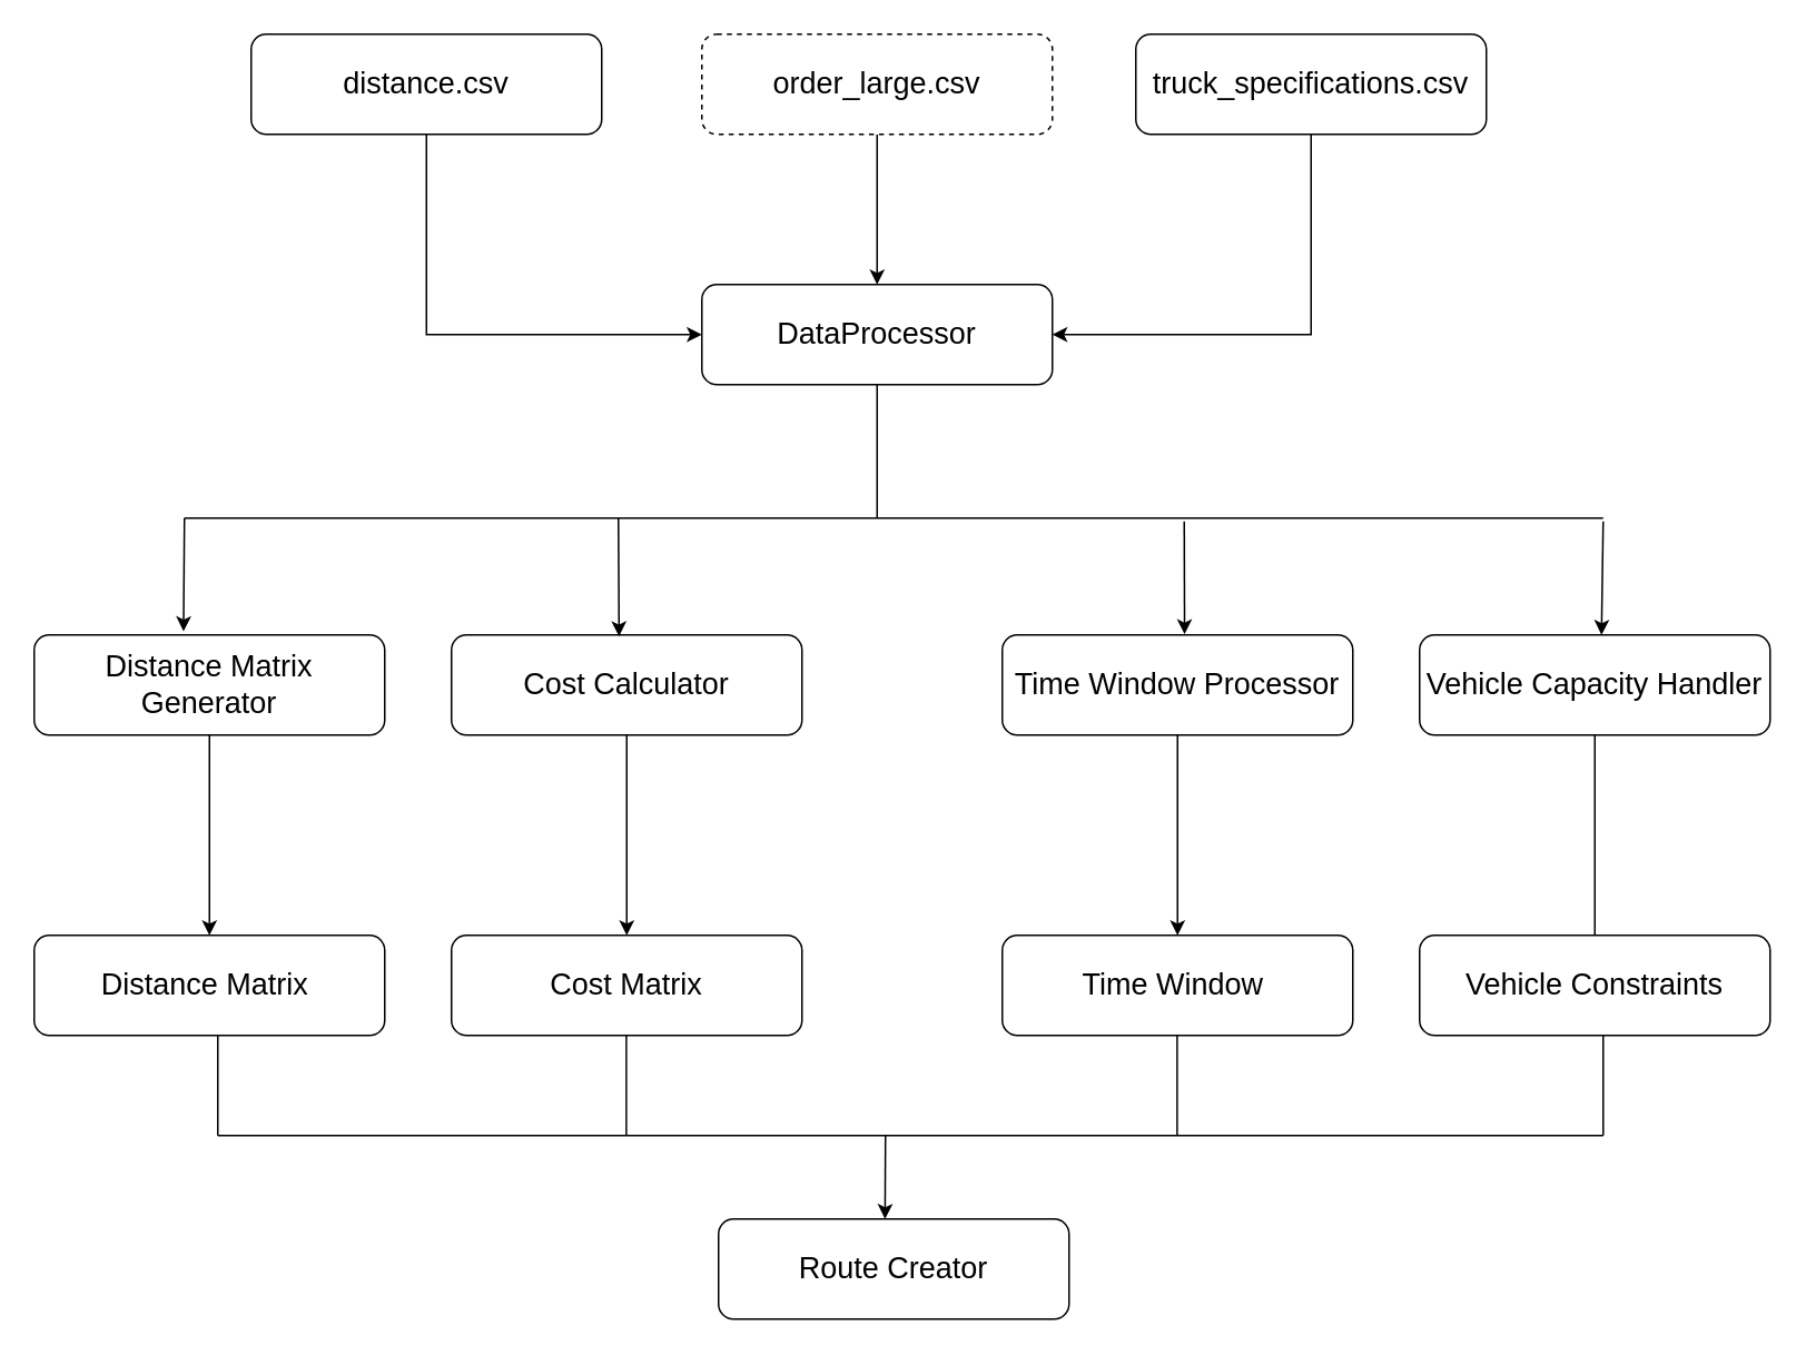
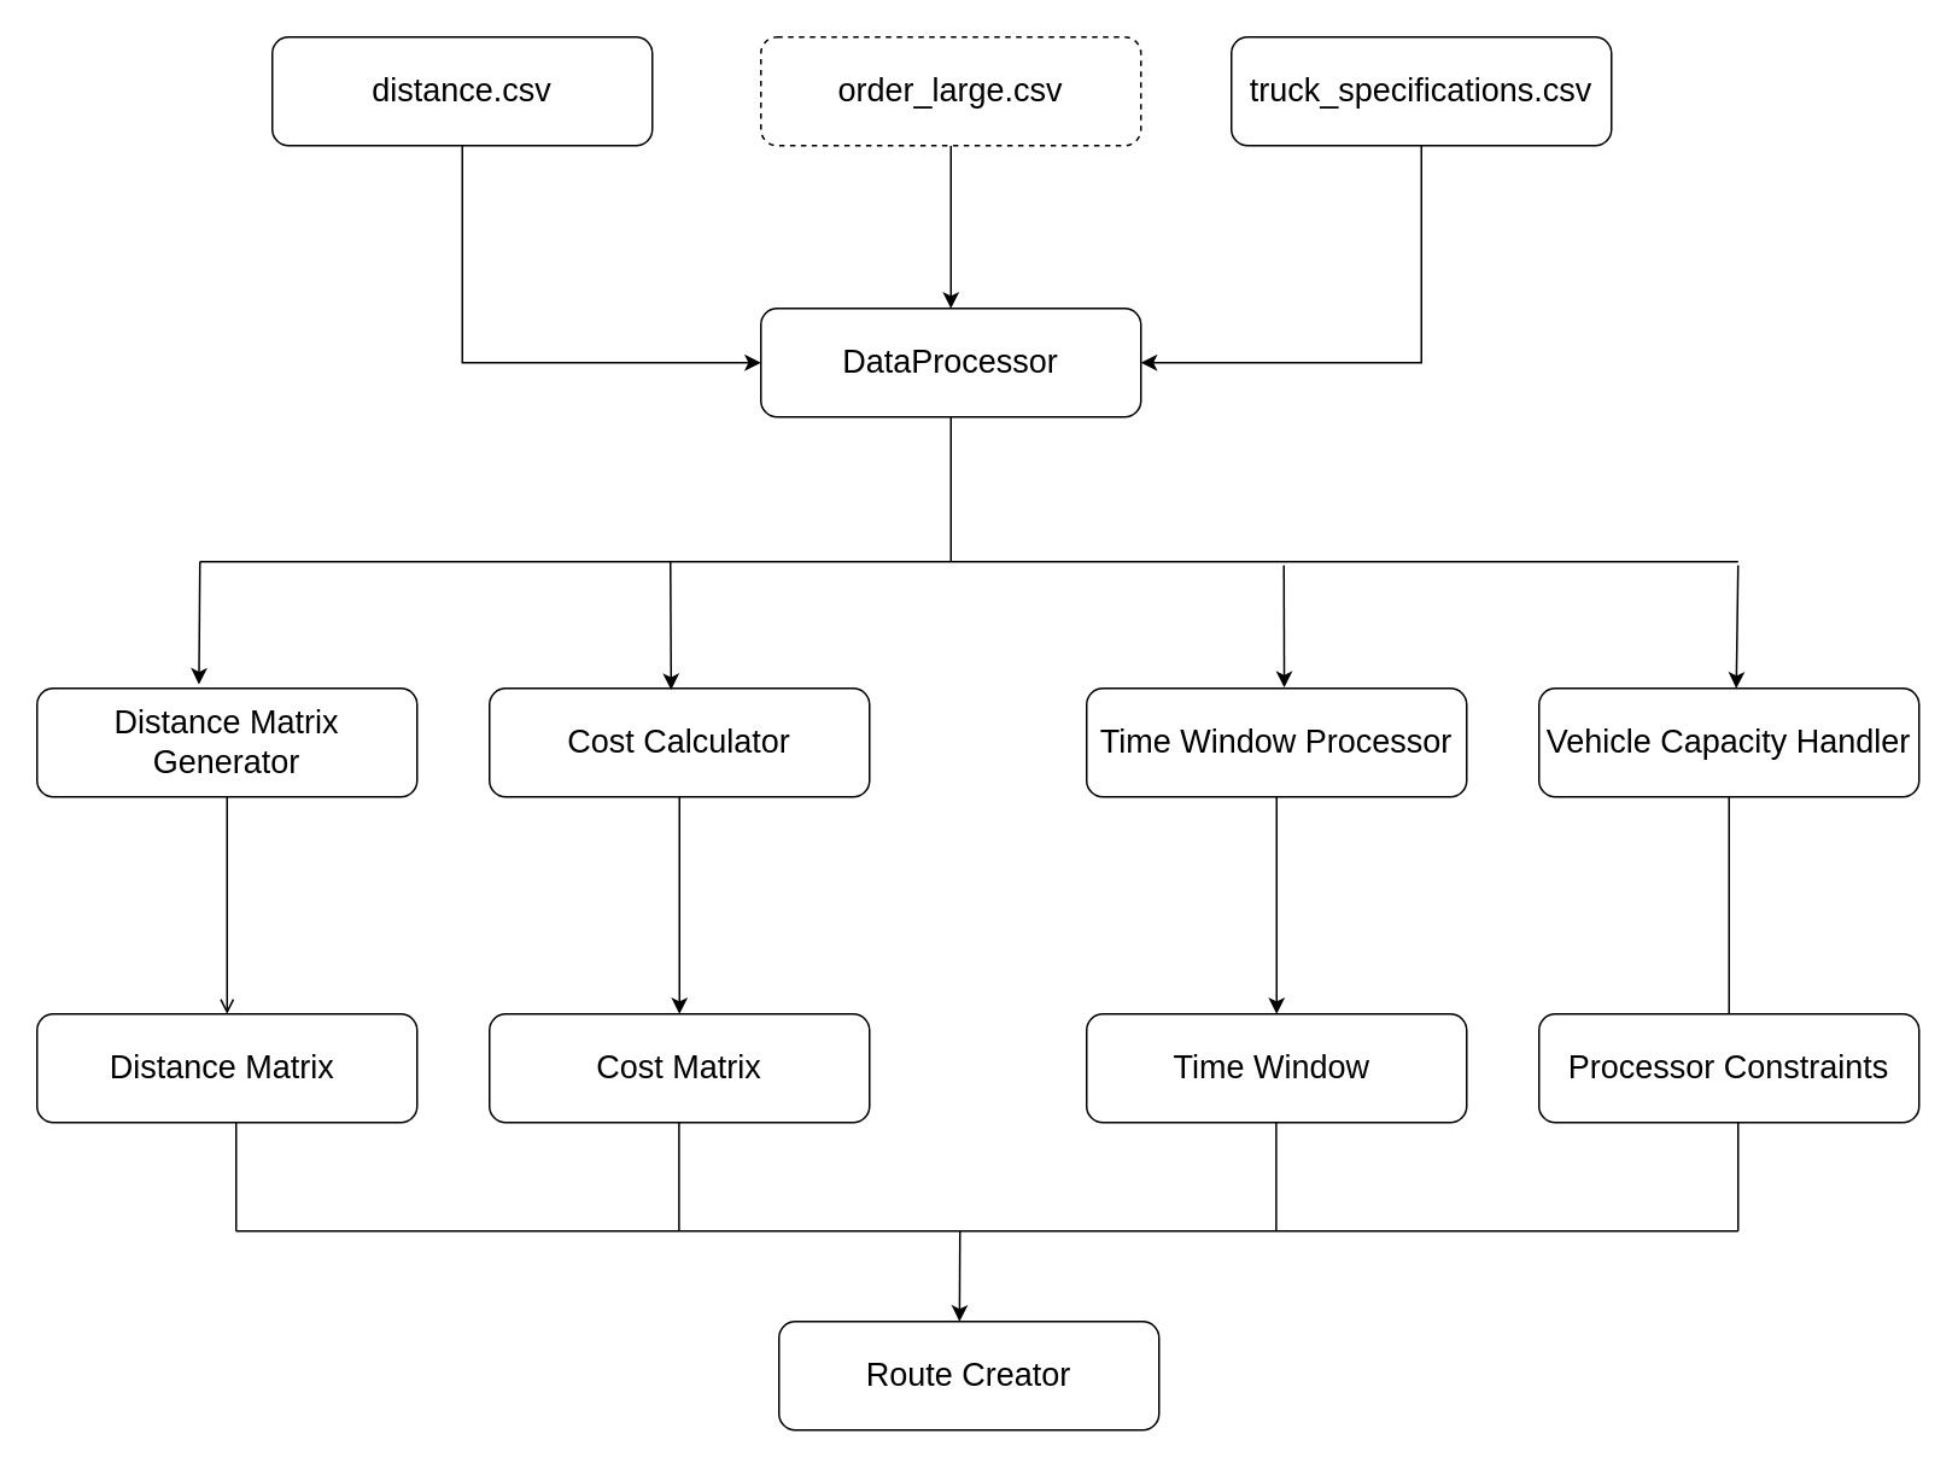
  <mxCell id="0" />
  <mxCell id="1" parent="0" />
  <mxCell id="2" style="edgeStyle=orthogonalEdgeStyle;rounded=0;orthogonalLoop=1;jettySize=auto;html=1;exitX=0.5;exitY=1;exitDx=0;exitDy=0;entryX=0;entryY=0.5;entryDx=0;entryDy=0;" edge="1" parent="1" source="3" target="8"><mxGeometry relative="1" as="geometry" /></mxCell>
  <mxCell id="3" value="&lt;font style=&quot;font-size: 18px;&quot;&gt;distance.csv&lt;/font&gt;" style="rounded=1;whiteSpace=wrap;html=1;" vertex="1" parent="1"><mxGeometry x="150" y="20" width="210" height="60" as="geometry" /></mxCell>
  <mxCell id="4" style="edgeStyle=orthogonalEdgeStyle;rounded=0;orthogonalLoop=1;jettySize=auto;html=1;exitX=0.5;exitY=1;exitDx=0;exitDy=0;" edge="1" parent="1" source="5" target="8"><mxGeometry relative="1" as="geometry" /></mxCell>
  <mxCell id="5" value="&lt;font style=&quot;font-size: 18px;&quot;&gt;order_large.csv&lt;/font&gt;" style="rounded=1;whiteSpace=wrap;html=1;dashed=1;" vertex="1" parent="1"><mxGeometry x="420" y="20" width="210" height="60" as="geometry" /></mxCell>
  <mxCell id="6" style="edgeStyle=orthogonalEdgeStyle;rounded=0;orthogonalLoop=1;jettySize=auto;html=1;exitX=0.5;exitY=1;exitDx=0;exitDy=0;entryX=1;entryY=0.5;entryDx=0;entryDy=0;" edge="1" parent="1" source="7" target="8"><mxGeometry relative="1" as="geometry" /></mxCell>
  <mxCell id="7" value="&lt;font style=&quot;font-size: 18px;&quot;&gt;truck_specifications.csv&lt;/font&gt;" style="rounded=1;whiteSpace=wrap;html=1;" vertex="1" parent="1"><mxGeometry x="680" y="20" width="210" height="60" as="geometry" /></mxCell>
  <mxCell id="8" value="&lt;font style=&quot;font-size: 18px;&quot;&gt;DataProcessor&lt;/font&gt;" style="rounded=1;whiteSpace=wrap;html=1;" vertex="1" parent="1"><mxGeometry x="420" y="170" width="210" height="60" as="geometry" /></mxCell>
- <mxCell id="9" style="edgeStyle=orthogonalEdgeStyle;rounded=0;orthogonalLoop=1;jettySize=auto;html=1;entryX=0.5;entryY=0;entryDx=0;entryDy=0;" edge="1" parent="1" source="10" target="23"><mxGeometry relative="1" as="geometry" /></mxCell>
+ <mxCell id="9" style="edgeStyle=orthogonalEdgeStyle;rounded=0;orthogonalLoop=1;jettySize=auto;html=1;entryX=0.5;entryY=0;entryDx=0;entryDy=0;endArrow=open;" edge="1" parent="1" source="10" target="23"><mxGeometry relative="1" as="geometry" /></mxCell>
  <mxCell id="10" value="&lt;span style=&quot;font-size: 18px;&quot;&gt;Distance Matrix Generator&lt;/span&gt;" style="rounded=1;whiteSpace=wrap;html=1;" vertex="1" parent="1"><mxGeometry x="20" y="380" width="210" height="60" as="geometry" /></mxCell>
  <mxCell id="11" style="edgeStyle=orthogonalEdgeStyle;rounded=0;orthogonalLoop=1;jettySize=auto;html=1;entryX=0.5;entryY=0;entryDx=0;entryDy=0;" edge="1" parent="1" source="12" target="24"><mxGeometry relative="1" as="geometry" /></mxCell>
  <mxCell id="12" value="&lt;font style=&quot;font-size: 18px;&quot;&gt;Cost Calculator&lt;/font&gt;" style="rounded=1;whiteSpace=wrap;html=1;" vertex="1" parent="1"><mxGeometry x="270" y="380" width="210" height="60" as="geometry" /></mxCell>
  <mxCell id="13" style="edgeStyle=orthogonalEdgeStyle;rounded=0;orthogonalLoop=1;jettySize=auto;html=1;exitX=0.5;exitY=1;exitDx=0;exitDy=0;entryX=0.5;entryY=0;entryDx=0;entryDy=0;" edge="1" parent="1" source="14" target="25"><mxGeometry relative="1" as="geometry" /></mxCell>
  <mxCell id="14" value="&lt;font style=&quot;font-size: 18px;&quot;&gt;Time Window Processor&lt;/font&gt;" style="rounded=1;whiteSpace=wrap;html=1;" vertex="1" parent="1"><mxGeometry x="600" y="380" width="210" height="60" as="geometry" /></mxCell>
  <mxCell id="15" style="edgeStyle=orthogonalEdgeStyle;rounded=0;orthogonalLoop=1;jettySize=auto;html=1;exitX=0.5;exitY=1;exitDx=0;exitDy=0;entryX=0.5;entryY=0;entryDx=0;entryDy=0;endArrow=none;" edge="1" parent="1" source="16" target="26"><mxGeometry relative="1" as="geometry" /></mxCell>
  <mxCell id="16" value="&lt;span style=&quot;font-size: 18px;&quot;&gt;Vehicle Capacity Handler&lt;/span&gt;" style="rounded=1;whiteSpace=wrap;html=1;" vertex="1" parent="1"><mxGeometry x="850" y="380" width="210" height="60" as="geometry" /></mxCell>
  <mxCell id="17" value="" style="endArrow=none;html=1;rounded=0;entryX=0.5;entryY=1;entryDx=0;entryDy=0;" edge="1" parent="1" target="8"><mxGeometry width="50" height="50" relative="1" as="geometry"><mxPoint x="525" y="310" as="sourcePoint" /><mxPoint x="470" y="360" as="targetPoint" /></mxGeometry></mxCell>
  <mxCell id="18" value="" style="endArrow=none;html=1;rounded=0;" edge="1" parent="1"><mxGeometry width="50" height="50" relative="1" as="geometry"><mxPoint y="310" as="sourcePoint" x="110" /><mxPoint x="960" y="310" as="targetPoint" /></mxGeometry></mxCell>
  <mxCell id="19" value="" style="endArrow=classic;html=1;rounded=0;entryX=0.426;entryY=-0.036;entryDx=0;entryDy=0;entryPerimeter=0;" edge="1" parent="1" target="10"><mxGeometry width="50" height="50" relative="1" as="geometry"><mxPoint y="310" as="sourcePoint" x="110" /><mxPoint x="490" y="290" as="targetPoint" /></mxGeometry></mxCell>
  <mxCell id="20" value="" style="endArrow=classic;html=1;rounded=0;entryX=0.478;entryY=0.014;entryDx=0;entryDy=0;entryPerimeter=0;" edge="1" parent="1" target="12"><mxGeometry width="50" height="50" relative="1" as="geometry"><mxPoint x="370" y="310" as="sourcePoint" /><mxPoint x="414.5" y="380" as="targetPoint" /></mxGeometry></mxCell>
  <mxCell id="21" value="" style="endArrow=classic;html=1;rounded=0;entryX=0.52;entryY=-0.007;entryDx=0;entryDy=0;entryPerimeter=0;" edge="1" parent="1" target="14"><mxGeometry width="50" height="50" relative="1" as="geometry"><mxPoint x="709" y="312" as="sourcePoint" /><mxPoint x="704.5" y="380" as="targetPoint" /></mxGeometry></mxCell>
  <mxCell id="22" value="" style="endArrow=classic;html=1;rounded=0;entryX=0.426;entryY=-0.036;entryDx=0;entryDy=0;entryPerimeter=0;" edge="1" parent="1"><mxGeometry width="50" height="50" relative="1" as="geometry"><mxPoint x="960" y="312" as="sourcePoint" /><mxPoint x="959" y="380" as="targetPoint" /></mxGeometry></mxCell>
  <mxCell id="23" value="&lt;span style=&quot;font-size: 18px;&quot;&gt;Distance Matrix&amp;nbsp;&lt;/span&gt;" style="rounded=1;whiteSpace=wrap;html=1;" vertex="1" parent="1"><mxGeometry x="20" y="560" width="210" height="60" as="geometry" /></mxCell>
  <mxCell id="24" value="&lt;font style=&quot;font-size: 18px;&quot;&gt;Cost Matrix&lt;/font&gt;" style="rounded=1;whiteSpace=wrap;html=1;" vertex="1" parent="1"><mxGeometry x="270" y="560" width="210" height="60" as="geometry" /></mxCell>
  <mxCell id="25" value="&lt;font style=&quot;font-size: 18px;&quot;&gt;Time Window&amp;nbsp;&lt;/font&gt;" style="rounded=1;whiteSpace=wrap;html=1;" vertex="1" parent="1"><mxGeometry x="600" y="560" width="210" height="60" as="geometry" /></mxCell>
- <mxCell id="26" value="&lt;span style=&quot;font-size: 18px;&quot;&gt;Vehicle Constraints&lt;/span&gt;" style="rounded=1;whiteSpace=wrap;html=1;" vertex="1" parent="1"><mxGeometry x="850" y="560" width="210" height="60" as="geometry" /></mxCell>
+ <mxCell id="26" value="&lt;span style=&quot;font-size: 18px;&quot;&gt;Processor Constraints&lt;/span&gt;" style="rounded=1;whiteSpace=wrap;html=1;" vertex="1" parent="1"><mxGeometry x="850" y="560" width="210" height="60" as="geometry" /></mxCell>
  <mxCell id="27" value="&lt;font style=&quot;font-size: 18px;&quot;&gt;Route Creator&lt;/font&gt;" style="rounded=1;whiteSpace=wrap;html=1;" vertex="1" parent="1"><mxGeometry x="430" y="730" width="210" height="60" as="geometry" /></mxCell>
  <mxCell id="28" value="" style="endArrow=none;html=1;rounded=0;exitX=0.5;exitY=1;exitDx=0;exitDy=0;" edge="1" parent="1"><mxGeometry width="50" height="50" relative="1" as="geometry"><mxPoint x="130" y="620" as="sourcePoint" /><mxPoint x="130" y="680" as="targetPoint" /></mxGeometry></mxCell>
  <mxCell id="29" value="" style="endArrow=none;html=1;rounded=0;exitX=0.5;exitY=1;exitDx=0;exitDy=0;" edge="1" parent="1"><mxGeometry width="50" height="50" relative="1" as="geometry"><mxPoint x="374.76" y="620" as="sourcePoint" /><mxPoint x="374.76" y="680" as="targetPoint" /></mxGeometry></mxCell>
  <mxCell id="30" value="" style="endArrow=none;html=1;rounded=0;exitX=0.5;exitY=1;exitDx=0;exitDy=0;" edge="1" parent="1"><mxGeometry width="50" height="50" relative="1" as="geometry"><mxPoint x="704.76" y="620" as="sourcePoint" /><mxPoint x="704.76" y="680" as="targetPoint" /></mxGeometry></mxCell>
  <mxCell id="31" value="" style="endArrow=none;html=1;rounded=0;exitX=0.5;exitY=1;exitDx=0;exitDy=0;" edge="1" parent="1"><mxGeometry width="50" height="50" relative="1" as="geometry"><mxPoint x="960" y="620" as="sourcePoint" /><mxPoint x="960" y="680" as="targetPoint" /></mxGeometry></mxCell>
  <mxCell id="32" value="" style="endArrow=none;html=1;rounded=0;" edge="1" parent="1"><mxGeometry width="50" height="50" relative="1" as="geometry"><mxPoint x="130" y="680" as="sourcePoint" /><mxPoint x="960" y="680" as="targetPoint" /></mxGeometry></mxCell>
  <mxCell id="33" value="" style="endArrow=classic;html=1;rounded=0;entryX=0.475;entryY=0;entryDx=0;entryDy=0;entryPerimeter=0;" edge="1" parent="1" target="27"><mxGeometry width="50" height="50" relative="1" as="geometry"><mxPoint x="530" y="680" as="sourcePoint" /><mxPoint x="660" y="700" as="targetPoint" /></mxGeometry></mxCell>
